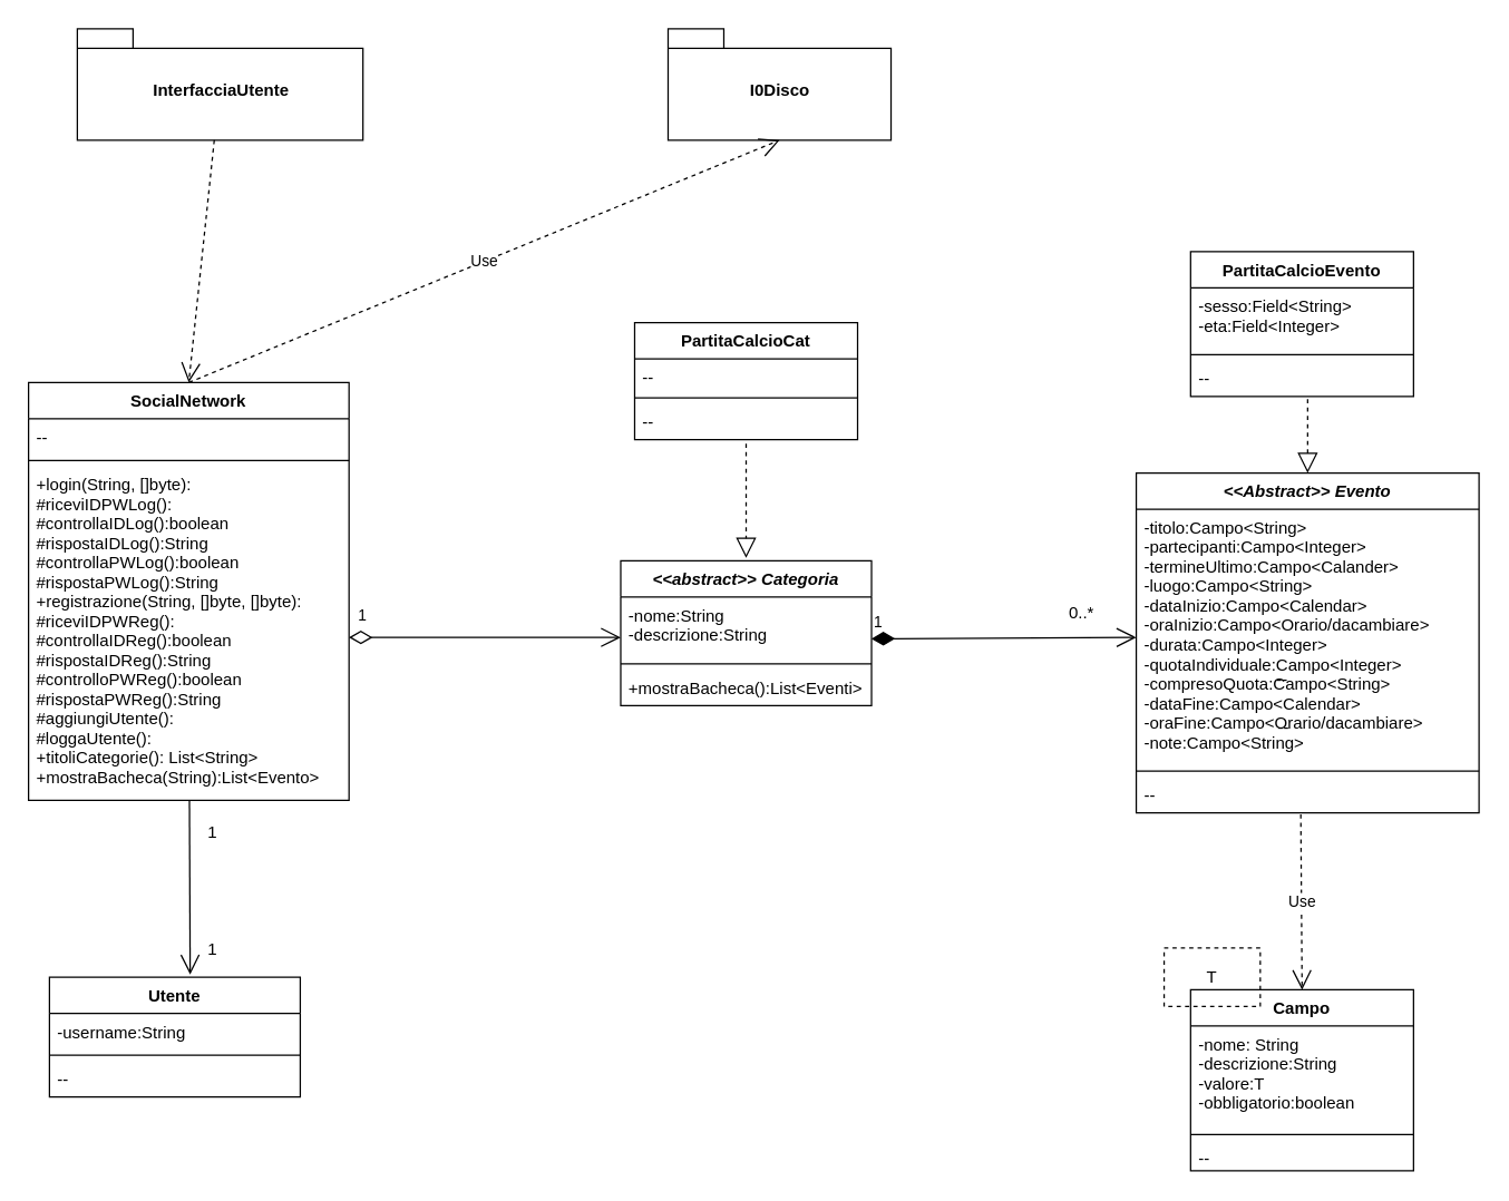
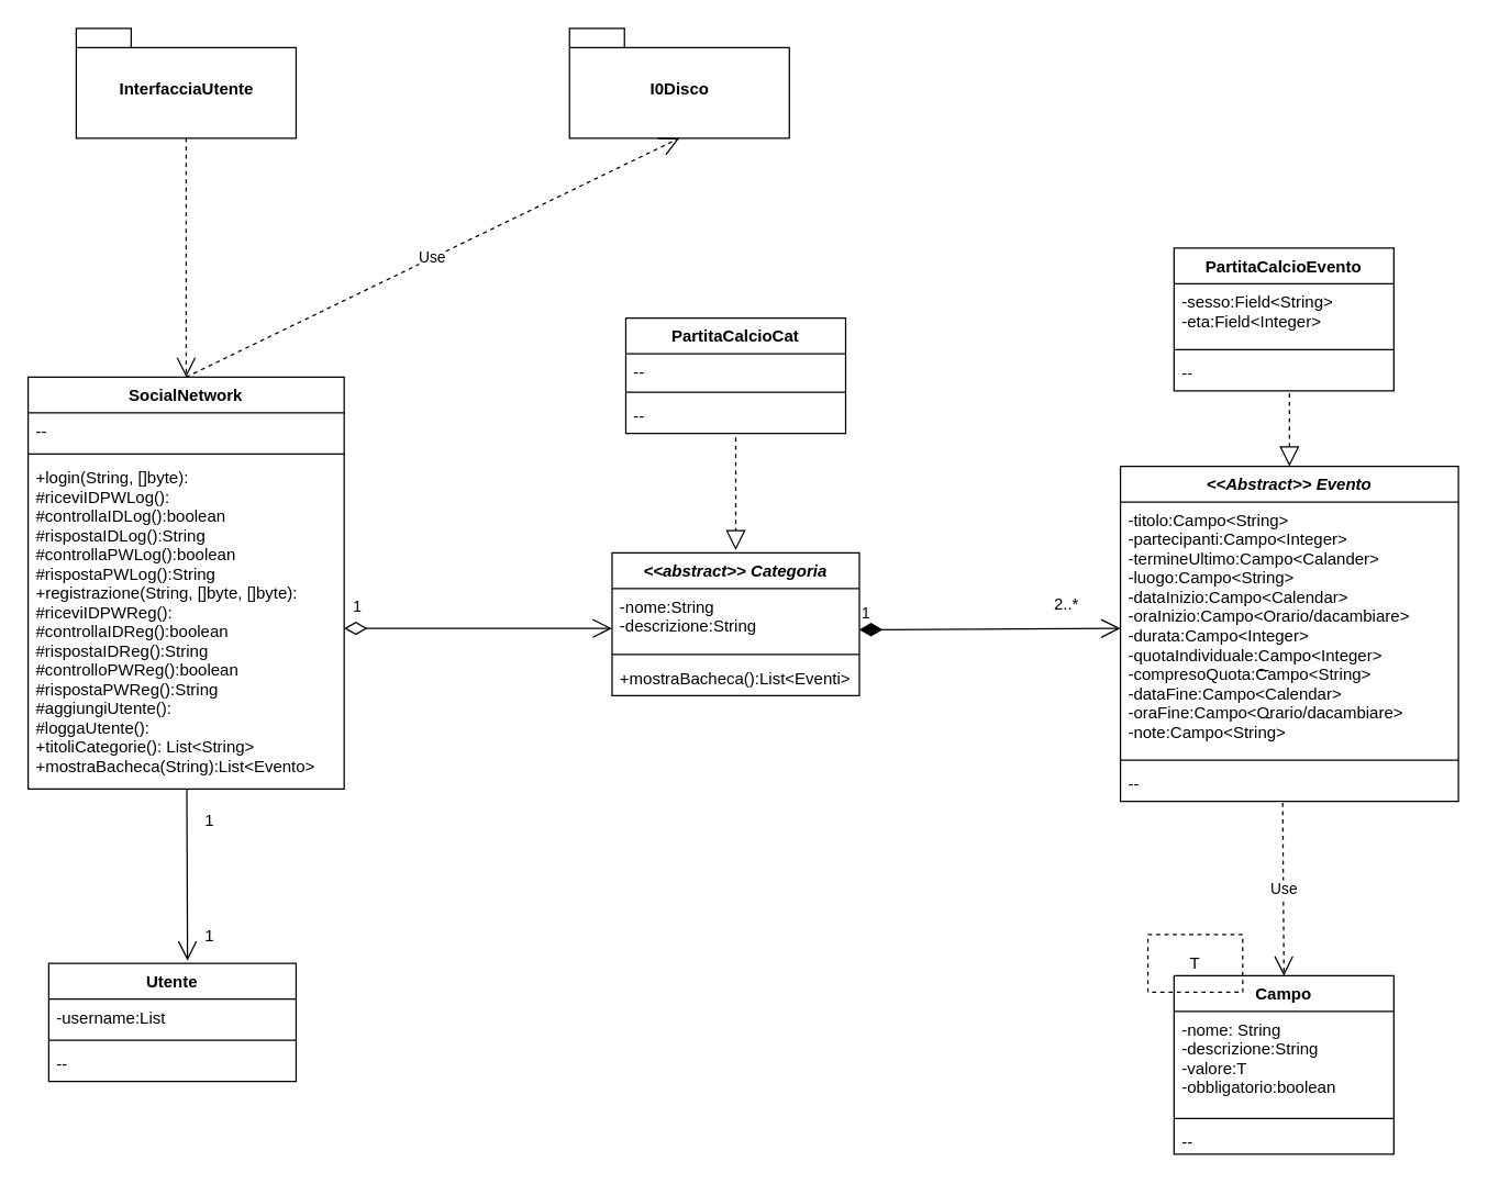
  <mxCell id="0" />
  <mxCell id="1" parent="0" />
  <mxCell id="2" value="&lt;&lt;Abstract&gt;&gt; Evento" style="swimlane;fontStyle=3;align=center;verticalAlign=top;childLayout=stackLayout;horizontal=1;startSize=26;horizontalStack=0;resizeParent=1;resizeParentMax=0;resizeLast=0;collapsible=1;marginBottom=0;" parent="1" vertex="1"><mxGeometry x="815" y="339" width="246" height="244" as="geometry" /></mxCell>
  <mxCell id="3" value="-titolo:Campo&lt;String&gt;&#10;-partecipanti:Campo&lt;Integer&gt;&#10;-termineUltimo:Campo&lt;Calander&gt;&#10;-luogo:Campo&lt;String&gt;&#10;-dataInizio:Campo&lt;Calendar&gt;&#10;-oraInizio:Campo&lt;Orario/dacambiare&gt;&#10;-durata:Campo&lt;Integer&gt;&#10;-quotaIndividuale:Campo&lt;Integer&gt;&#10;-compresoQuota:Campo&lt;String&gt;&#10;-dataFine:Campo&lt;Calendar&gt;&#10;-oraFine:Campo&lt;Orario/dacambiare&gt;&#10;-note:Campo&lt;String&gt;&#10;" style="text;strokeColor=none;fillColor=none;align=left;verticalAlign=top;spacingLeft=4;spacingRight=4;overflow=hidden;rotatable=0;points=[[0,0.5],[1,0.5]];portConstraint=eastwest;" parent="2" vertex="1"><mxGeometry y="26" width="246" height="184" as="geometry" /></mxCell>
  <mxCell id="4" value="" style="line;strokeWidth=1;fillColor=none;align=left;verticalAlign=middle;spacingTop=-1;spacingLeft=3;spacingRight=3;rotatable=0;labelPosition=right;points=[];portConstraint=eastwest;" parent="2" vertex="1"><mxGeometry y="210" width="246" height="8" as="geometry" /></mxCell>
  <mxCell id="5" value="--" style="text;strokeColor=none;fillColor=none;align=left;verticalAlign=top;spacingLeft=4;spacingRight=4;overflow=hidden;rotatable=0;points=[[0,0.5],[1,0.5]];portConstraint=eastwest;" parent="2" vertex="1"><mxGeometry y="218" width="246" height="26" as="geometry" /></mxCell>
- <mxCell id="6" value="InterfacciaUtente" style="shape=folder;fontStyle=1;spacingTop=10;tabWidth=40;tabHeight=14;tabPosition=left;html=1;" parent="1" vertex="1"><mxGeometry x="55" y="20" width="205" height="80" as="geometry" /></mxCell>
- <mxCell id="7" value="I0Disco" style="shape=folder;fontStyle=1;spacingTop=10;tabWidth=40;tabHeight=14;tabPosition=left;html=1;" parent="1" vertex="1"><mxGeometry x="479" y="20" width="160" height="80" as="geometry" /></mxCell>
+ <mxCell id="6" value="InterfacciaUtente" style="shape=folder;fontStyle=1;spacingTop=10;tabWidth=40;tabHeight=14;tabPosition=left;html=1;" parent="1" vertex="1"><mxGeometry x="55" y="20" width="160" height="80" as="geometry" /></mxCell>
+ <mxCell id="7" value="I0Disco" style="shape=folder;fontStyle=1;spacingTop=10;tabWidth=40;tabHeight=14;tabPosition=left;html=1;" parent="1" vertex="1"><mxGeometry x="414" y="20" width="160" height="80" as="geometry" /></mxCell>
  <mxCell id="8" value="Campo" style="swimlane;fontStyle=1;align=center;verticalAlign=top;childLayout=stackLayout;horizontal=1;startSize=26;horizontalStack=0;resizeParent=1;resizeParentMax=0;resizeLast=0;collapsible=1;marginBottom=0;" parent="1" vertex="1"><mxGeometry x="854" y="710" width="160" height="130" as="geometry"><mxRectangle x="639" y="707" width="70" height="26" as="alternateBounds" /></mxGeometry></mxCell>
  <mxCell id="9" value="-nome: String&#10;-descrizione:String&#10;-valore:T&#10;-obbligatorio:boolean&#10;" style="text;strokeColor=none;fillColor=none;align=left;verticalAlign=top;spacingLeft=4;spacingRight=4;overflow=hidden;rotatable=0;points=[[0,0.5],[1,0.5]];portConstraint=eastwest;" parent="8" vertex="1"><mxGeometry y="26" width="160" height="74" as="geometry" /></mxCell>
  <mxCell id="10" value="" style="line;strokeWidth=1;fillColor=none;align=left;verticalAlign=middle;spacingTop=-1;spacingLeft=3;spacingRight=3;rotatable=0;labelPosition=right;points=[];portConstraint=eastwest;" parent="8" vertex="1"><mxGeometry y="100" width="160" height="8" as="geometry" /></mxCell>
  <mxCell id="11" value="--" style="text;strokeColor=none;fillColor=none;align=left;verticalAlign=top;spacingLeft=4;spacingRight=4;overflow=hidden;rotatable=0;points=[[0,0.5],[1,0.5]];portConstraint=eastwest;" parent="8" vertex="1"><mxGeometry y="108" width="160" height="22" as="geometry" /></mxCell>
  <mxCell id="12" value="&lt;div&gt;T&lt;/div&gt;" style="rounded=0;whiteSpace=wrap;html=1;dashed=1;gradientColor=none;fillColor=none;" parent="1" vertex="1"><mxGeometry x="835" y="680" width="69" height="42" as="geometry" /></mxCell>
  <mxCell id="13" value="&lt;div&gt;--&lt;/div&gt;" style="text;html=1;resizable=0;points=[];autosize=1;align=left;verticalAlign=top;spacingTop=-4;" parent="1" vertex="1"><mxGeometry x="914" y="478" width="20" height="20" as="geometry" /></mxCell>
  <mxCell id="14" value="&lt;div&gt;--&lt;/div&gt;&lt;div&gt;&lt;br&gt;&lt;/div&gt;" style="text;html=1;resizable=0;points=[];autosize=1;align=left;verticalAlign=top;spacingTop=-4;" parent="1" vertex="1"><mxGeometry x="915" y="512" width="20" height="30" as="geometry" /></mxCell>
  <mxCell id="15" value="SocialNetwork" style="swimlane;fontStyle=1;align=center;verticalAlign=top;childLayout=stackLayout;horizontal=1;startSize=26;horizontalStack=0;resizeParent=1;resizeParentMax=0;resizeLast=0;collapsible=1;marginBottom=0;strokeColor=#000000;fillColor=none;gradientColor=none;swimlaneFillColor=none;" parent="1" vertex="1"><mxGeometry x="20" y="274" width="230" height="300" as="geometry" /></mxCell>
  <mxCell id="16" value="--" style="text;strokeColor=none;fillColor=none;align=left;verticalAlign=top;spacingLeft=4;spacingRight=4;overflow=hidden;rotatable=0;points=[[0,0.5],[1,0.5]];portConstraint=eastwest;" parent="15" vertex="1"><mxGeometry y="26" width="230" height="26" as="geometry" /></mxCell>
  <mxCell id="17" value="" style="line;strokeWidth=1;fillColor=none;align=left;verticalAlign=middle;spacingTop=-1;spacingLeft=3;spacingRight=3;rotatable=0;labelPosition=right;points=[];portConstraint=eastwest;" parent="15" vertex="1"><mxGeometry y="52" width="230" height="8" as="geometry" /></mxCell>
  <mxCell id="18" value="+login(String, []byte):&#10;#riceviIDPWLog():&#10;#controllaIDLog():boolean&#10;#rispostaIDLog():String&#10;#controllaPWLog():boolean&#10;#rispostaPWLog():String&#10;+registrazione(String, []byte, []byte):&#10;#riceviIDPWReg():&#10;#controllaIDReg():boolean&#10;#rispostaIDReg():String&#10;#controlloPWReg():boolean&#10;#rispostaPWReg():String&#10;#aggiungiUtente():&#10;#loggaUtente():&#10;+titoliCategorie(): List&lt;String&gt;&#10;+mostraBacheca(String):List&lt;Evento&gt;&#10;&#10;&#10;&#10;&#10;&#10;&#10;" style="text;strokeColor=none;fillColor=none;align=left;verticalAlign=top;spacingLeft=4;spacingRight=4;overflow=hidden;rotatable=0;points=[[0,0.5],[1,0.5]];portConstraint=eastwest;" parent="15" vertex="1"><mxGeometry y="60" width="230" height="240" as="geometry" /></mxCell>
  <mxCell id="19" value="Utente" style="swimlane;fontStyle=1;align=center;verticalAlign=top;childLayout=stackLayout;horizontal=1;startSize=26;horizontalStack=0;resizeParent=1;resizeParentMax=0;resizeLast=0;collapsible=1;marginBottom=0;strokeColor=#000000;fillColor=none;gradientColor=none;" parent="1" vertex="1"><mxGeometry x="35" y="701" width="180" height="86" as="geometry" /></mxCell>
- <mxCell id="20" value="-username:String" style="text;strokeColor=none;fillColor=none;align=left;verticalAlign=top;spacingLeft=4;spacingRight=4;overflow=hidden;rotatable=0;points=[[0,0.5],[1,0.5]];portConstraint=eastwest;" parent="19" vertex="1"><mxGeometry y="26" width="180" height="26" as="geometry" /></mxCell>
+ <mxCell id="20" value="-username:List" style="text;strokeColor=none;fillColor=none;align=left;verticalAlign=top;spacingLeft=4;spacingRight=4;overflow=hidden;rotatable=0;points=[[0,0.5],[1,0.5]];portConstraint=eastwest;" parent="19" vertex="1"><mxGeometry y="26" width="180" height="26" as="geometry" /></mxCell>
  <mxCell id="21" value="" style="line;strokeWidth=1;fillColor=none;align=left;verticalAlign=middle;spacingTop=-1;spacingLeft=3;spacingRight=3;rotatable=0;labelPosition=right;points=[];portConstraint=eastwest;" parent="19" vertex="1"><mxGeometry y="52" width="180" height="8" as="geometry" /></mxCell>
  <mxCell id="22" value="--" style="text;strokeColor=none;fillColor=none;align=left;verticalAlign=top;spacingLeft=4;spacingRight=4;overflow=hidden;rotatable=0;points=[[0,0.5],[1,0.5]];portConstraint=eastwest;" parent="19" vertex="1"><mxGeometry y="60" width="180" height="26" as="geometry" /></mxCell>
  <mxCell id="23" value="&lt;&lt;abstract&gt;&gt; Categoria" style="swimlane;fontStyle=3;align=center;verticalAlign=top;childLayout=stackLayout;horizontal=1;startSize=26;horizontalStack=0;resizeParent=1;resizeParentMax=0;resizeLast=0;collapsible=1;marginBottom=0;strokeColor=#000000;fillColor=none;gradientColor=none;" parent="1" vertex="1"><mxGeometry x="445" y="402" width="180" height="104" as="geometry" /></mxCell>
  <mxCell id="24" value="-nome:String&#10;-descrizione:String&#10;" style="text;strokeColor=none;fillColor=none;align=left;verticalAlign=top;spacingLeft=4;spacingRight=4;overflow=hidden;rotatable=0;points=[[0,0.5],[1,0.5]];portConstraint=eastwest;" parent="23" vertex="1"><mxGeometry y="26" width="180" height="44" as="geometry" /></mxCell>
  <mxCell id="25" value="" style="line;strokeWidth=1;fillColor=none;align=left;verticalAlign=middle;spacingTop=-1;spacingLeft=3;spacingRight=3;rotatable=0;labelPosition=right;points=[];portConstraint=eastwest;" parent="23" vertex="1"><mxGeometry y="70" width="180" height="8" as="geometry" /></mxCell>
  <mxCell id="26" value="+mostraBacheca():List&lt;Eventi&gt;" style="text;strokeColor=none;fillColor=none;align=left;verticalAlign=top;spacingLeft=4;spacingRight=4;overflow=hidden;rotatable=0;points=[[0,0.5],[1,0.5]];portConstraint=eastwest;" parent="23" vertex="1"><mxGeometry y="78" width="180" height="26" as="geometry" /></mxCell>
  <mxCell id="27" value="1" style="endArrow=open;html=1;endSize=12;startArrow=diamondThin;startSize=14;startFill=0;align=left;verticalAlign=bottom;entryX=0;entryY=0.659;entryDx=0;entryDy=0;entryPerimeter=0;" parent="1" target="24" edge="1"><mxGeometry x="-0.949" y="7" relative="1" as="geometry"><mxPoint x="250" y="457" as="sourcePoint" /><mxPoint x="535" y="510" as="targetPoint" /><mxPoint as="offset" /></mxGeometry></mxCell>
  <mxCell id="28" value="1" style="endArrow=open;html=1;endSize=12;startArrow=diamondThin;startSize=14;startFill=1;align=left;verticalAlign=bottom;exitX=1;exitY=0.682;exitDx=0;exitDy=0;exitPerimeter=0;entryX=0;entryY=0.5;entryDx=0;entryDy=0;" parent="1" source="24" target="3" edge="1"><mxGeometry x="-1" y="3" relative="1" as="geometry"><mxPoint x="635" y="456.5" as="sourcePoint" /><mxPoint x="795" y="456.5" as="targetPoint" /></mxGeometry></mxCell>
  <mxCell id="29" value="PartitaCalcioCat" style="swimlane;fontStyle=1;align=center;verticalAlign=top;childLayout=stackLayout;horizontal=1;startSize=26;horizontalStack=0;resizeParent=1;resizeParentMax=0;resizeLast=0;collapsible=1;marginBottom=0;strokeColor=#000000;fillColor=none;gradientColor=none;" parent="1" vertex="1"><mxGeometry x="455" y="231" width="160" height="84" as="geometry" /></mxCell>
  <mxCell id="30" value="--&#10;" style="text;strokeColor=none;fillColor=none;align=left;verticalAlign=top;spacingLeft=4;spacingRight=4;overflow=hidden;rotatable=0;points=[[0,0.5],[1,0.5]];portConstraint=eastwest;" parent="29" vertex="1"><mxGeometry y="26" width="160" height="24" as="geometry" /></mxCell>
  <mxCell id="31" value="" style="line;strokeWidth=1;fillColor=none;align=left;verticalAlign=middle;spacingTop=-1;spacingLeft=3;spacingRight=3;rotatable=0;labelPosition=right;points=[];portConstraint=eastwest;" parent="29" vertex="1"><mxGeometry y="50" width="160" height="8" as="geometry" /></mxCell>
  <mxCell id="32" value="--" style="text;strokeColor=none;fillColor=none;align=left;verticalAlign=top;spacingLeft=4;spacingRight=4;overflow=hidden;rotatable=0;points=[[0,0.5],[1,0.5]];portConstraint=eastwest;" parent="29" vertex="1"><mxGeometry y="58" width="160" height="26" as="geometry" /></mxCell>
  <mxCell id="33" value="" style="endArrow=block;dashed=1;endFill=0;endSize=12;html=1;exitX=0.5;exitY=1.115;exitDx=0;exitDy=0;exitPerimeter=0;" parent="1" source="32" edge="1"><mxGeometry width="160" relative="1" as="geometry"><mxPoint x="385" y="370" as="sourcePoint" /><mxPoint x="535" y="400" as="targetPoint" /><Array as="points" /></mxGeometry></mxCell>
  <mxCell id="34" value="" style="endArrow=open;endFill=1;endSize=12;html=1;entryX=0.561;entryY=-0.023;entryDx=0;entryDy=0;entryPerimeter=0;" parent="1" source="18" target="19" edge="1"><mxGeometry width="160" relative="1" as="geometry"><mxPoint x="55" y="620" as="sourcePoint" /><mxPoint x="215" y="620" as="targetPoint" /></mxGeometry></mxCell>
  <mxCell id="35" value="PartitaCalcioEvento" style="swimlane;fontStyle=1;align=center;verticalAlign=top;childLayout=stackLayout;horizontal=1;startSize=26;horizontalStack=0;resizeParent=1;resizeParentMax=0;resizeLast=0;collapsible=1;marginBottom=0;strokeColor=#000000;fillColor=none;gradientColor=none;" parent="1" vertex="1"><mxGeometry x="854" y="180" width="160" height="104" as="geometry" /></mxCell>
  <mxCell id="36" value="-sesso:Field&lt;String&gt;&#10;-eta:Field&lt;Integer&gt;&#10;" style="text;strokeColor=none;fillColor=none;align=left;verticalAlign=top;spacingLeft=4;spacingRight=4;overflow=hidden;rotatable=0;points=[[0,0.5],[1,0.5]];portConstraint=eastwest;" parent="35" vertex="1"><mxGeometry y="26" width="160" height="44" as="geometry" /></mxCell>
  <mxCell id="37" value="" style="line;strokeWidth=1;fillColor=none;align=left;verticalAlign=middle;spacingTop=-1;spacingLeft=3;spacingRight=3;rotatable=0;labelPosition=right;points=[];portConstraint=eastwest;" parent="35" vertex="1"><mxGeometry y="70" width="160" height="8" as="geometry" /></mxCell>
  <mxCell id="38" value="--" style="text;strokeColor=none;fillColor=none;align=left;verticalAlign=top;spacingLeft=4;spacingRight=4;overflow=hidden;rotatable=0;points=[[0,0.5],[1,0.5]];portConstraint=eastwest;" parent="35" vertex="1"><mxGeometry y="78" width="160" height="26" as="geometry" /></mxCell>
  <mxCell id="39" value="" style="endArrow=block;dashed=1;endFill=0;endSize=12;html=1;entryX=0.5;entryY=0;entryDx=0;entryDy=0;exitX=0.525;exitY=1.077;exitDx=0;exitDy=0;exitPerimeter=0;" parent="1" source="38" target="2" edge="1"><mxGeometry width="160" relative="1" as="geometry"><mxPoint x="789.5" y="297.5" as="sourcePoint" /><mxPoint x="949.5" y="297.5" as="targetPoint" /></mxGeometry></mxCell>
- <mxCell id="40" value="0..*" style="text;html=1;resizable=0;points=[];autosize=1;align=left;verticalAlign=top;spacingTop=-4;" parent="1" vertex="1"><mxGeometry x="765" y="430" width="30" height="20" as="geometry" /></mxCell>
+ <mxCell id="40" value="2..*" style="text;html=1;resizable=0;points=[];autosize=1;align=left;verticalAlign=top;spacingTop=-4;" parent="1" vertex="1"><mxGeometry x="765" y="430" width="30" height="20" as="geometry" /></mxCell>
  <mxCell id="41" value="&lt;div&gt;1&lt;/div&gt;" style="text;html=1;resizable=0;points=[];autosize=1;align=left;verticalAlign=top;spacingTop=-4;" parent="1" vertex="1"><mxGeometry x="147" y="587" width="20" height="20" as="geometry" /></mxCell>
  <mxCell id="42" value="&lt;div&gt;1&lt;/div&gt;&lt;div&gt;&lt;br&gt;&lt;/div&gt;" style="text;html=1;resizable=0;points=[];autosize=1;align=left;verticalAlign=top;spacingTop=-4;" parent="1" vertex="1"><mxGeometry x="147" y="671" width="20" height="30" as="geometry" /></mxCell>
  <mxCell id="43" value="" style="endArrow=open;endFill=1;endSize=12;html=1;jumpStyle=none;dashed=1;entryX=0.5;entryY=0;entryDx=0;entryDy=0;" parent="1" source="6" target="15" edge="1"><mxGeometry width="160" relative="1" as="geometry"><mxPoint x="20" y="186.5" as="sourcePoint" /><mxPoint x="180" y="186.5" as="targetPoint" /></mxGeometry></mxCell>
  <mxCell id="44" value="Use" style="endArrow=open;endSize=12;dashed=1;html=1;exitX=0.5;exitY=0;exitDx=0;exitDy=0;entryX=0.5;entryY=1;entryDx=0;entryDy=0;entryPerimeter=0;" parent="1" source="15" target="7" edge="1"><mxGeometry width="160" relative="1" as="geometry"><mxPoint x="269" y="190" as="sourcePoint" /><mxPoint x="429" y="190" as="targetPoint" /></mxGeometry></mxCell>
  <mxCell id="45" value="Use" style="endArrow=open;endSize=12;dashed=1;html=1;entryX=0.5;entryY=0;entryDx=0;entryDy=0;exitX=0.48;exitY=1.038;exitDx=0;exitDy=0;exitPerimeter=0;" parent="1" source="5" target="8" edge="1"><mxGeometry width="160" relative="1" as="geometry"><mxPoint x="805" y="650" as="sourcePoint" /><mxPoint x="965" y="650" as="targetPoint" /></mxGeometry></mxCell>
